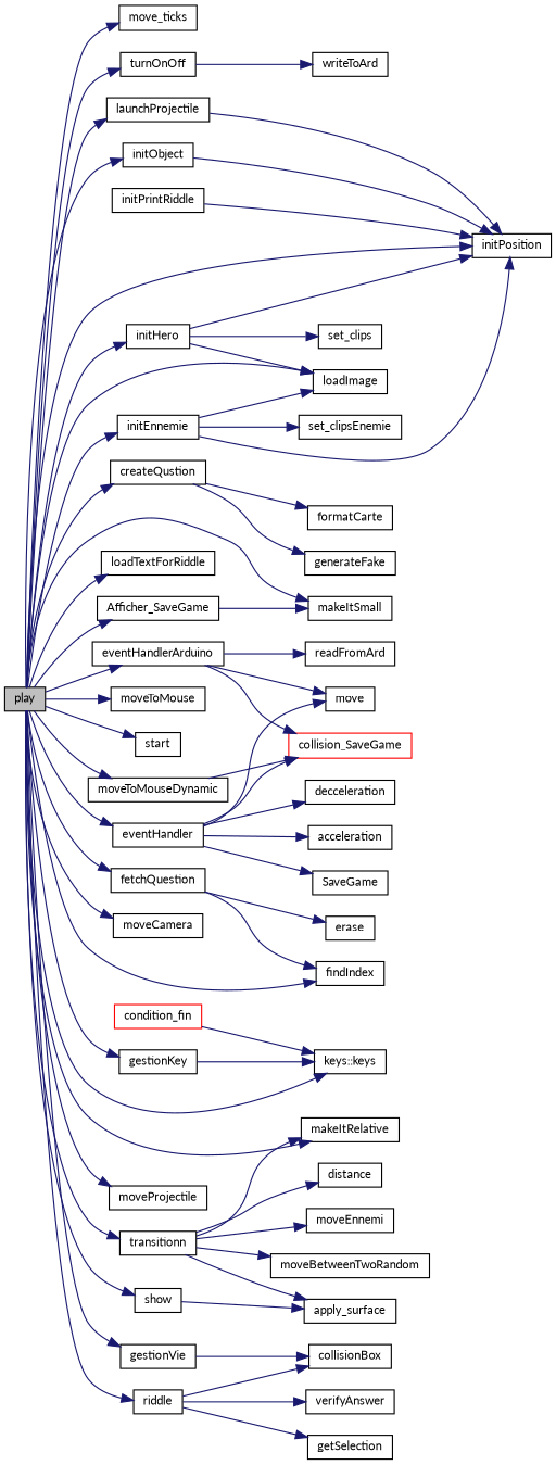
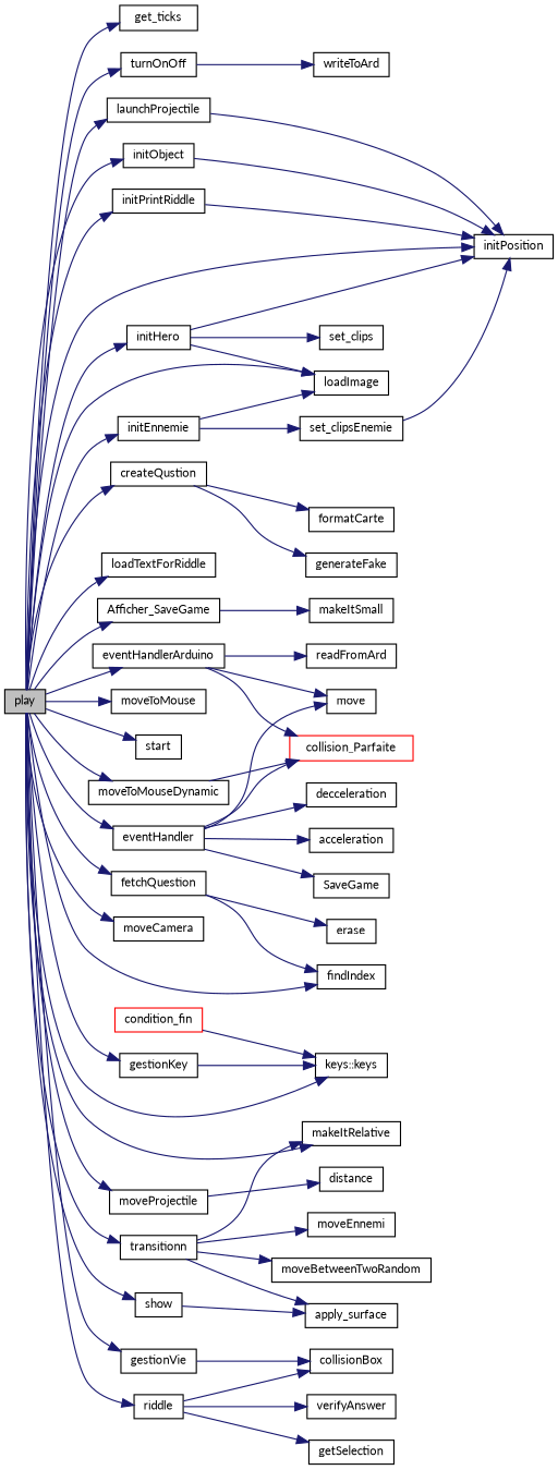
  digraph {
    fontname=Lato
    rankdir=LR
    node [color=black fillcolor=white fontname=Lato fontsize=10 shape=record style=filled]
    edge [color=midnightblue fontname=Lato fontsize=10 labelfontname=Roboto labelfontsize=10 style=solid]
    n1 [fillcolor=grey75 fontcolor=black height=0.2 label=play width=0.4]
    n2 [height=0.2 label=initPosition width=0.4]
    n3 [height=0.2 label="keys::keys" width=0.4]
    n4 [height=0.2 label=initEnnemie width=0.4]
    n5 [height=0.2 label=loadImage width=0.4]
    n6 [height=0.2 label=launchProjectile width=0.4]
    n7 [height=0.2 label=initHero width=0.4]
    n8 [height=0.2 label=initObject width=0.4]
    n9 [height=0.2 label=fetchQuestion width=0.4]
    n10 [height=0.2 label=loadTextForRiddle width=0.4]
    n11 [height=0.2 label=initPrintRiddle width=0.4]
    n12 [height=0.2 label=createQustion width=0.4]
    n13 [height=0.2 label=moveToMouse width=0.4]
    n14 [height=0.2 label=start width=0.4]
    n15 [height=0.2 label=eventHandlerArduino width=0.4]
    n16 [height=0.2 label=eventHandler width=0.4]
    n17 [height=0.2 label=moveToMouseDynamic width=0.4]
    n18 [height=0.2 label=moveCamera width=0.4]
    n19 [height=0.2 label=gestionVie width=0.4]
    n20 [height=0.2 label=makeItRelative width=0.4]
    n21 [height=0.2 label=moveProjectile width=0.4]
    n22 [height=0.2 label=Afficher_SaveGame width=0.4]
    n23 [height=0.2 label=transitionn width=0.4]
    n24 [height=0.2 label=show width=0.4]
    n25 [height=0.2 label=riddle width=0.4]
    n26 [height=0.2 label=turnOnOff width=0.4]
    n27 [height=0.2 label=gestionKey width=0.4]
-   n28 [height=0.2 label=move_ticks width=0.4]
+   n28 [height=0.2 label=get_ticks width=0.4]
    n29 [height=0.2 label=findIndex width=0.4]
    n30 [height=0.2 label=set_clipsEnemie width=0.4]
    n31 [height=0.2 label=set_clips width=0.4]
    n32 [height=0.2 label=erase width=0.4]
    n33 [height=0.2 label=generateFake width=0.4]
    n34 [height=0.2 label=formatCarte width=0.4]
    n35 [height=0.2 label=readFromArd width=0.4]
-   n36 [color=red height=0.2 label=collision_SaveGame width=0.4]
+   n36 [color=red height=0.2 label=collision_Parfaite width=0.4]
    n37 [height=0.2 label=move width=0.4]
    n38 [height=0.2 label=acceleration width=0.4]
    n39 [height=0.2 label=SaveGame width=0.4]
    n40 [height=0.2 label=decceleration width=0.4]
    n41 [height=0.2 label=collisionBox width=0.4]
    n42 [height=0.2 label=makeItSmall width=0.4]
    n43 [height=0.2 label=distance width=0.4]
    n44 [height=0.2 label=moveBetweenTwoRandom width=0.4]
    n45 [height=0.2 label=moveEnnemi width=0.4]
    n46 [height=0.2 label=apply_surface width=0.4]
    n47 [height=0.2 label=getSelection width=0.4]
    n48 [height=0.2 label=verifyAnswer width=0.4]
    n49 [height=0.2 label=writeToArd width=0.4]
    n50 [color=red height=0.2 label=condition_fin width=0.4]
    n1 -> n2
    n1 -> n3
    n1 -> n4
    n1 -> n5
    n1 -> n6
    n1 -> n7
    n1 -> n8
    n1 -> n9
    n1 -> n10
-   n1 -> n42
+   n1 -> n11
    n1 -> n12
    n1 -> n13
    n1 -> n14
    n1 -> n15
    n1 -> n16
    n1 -> n17
    n1 -> n18
    n1 -> n19
    n1 -> n20
    n1 -> n21
    n1 -> n22
    n1 -> n23
    n1 -> n24
    n1 -> n25
    n1 -> n26
    n1 -> n27
    n1 -> n28
    n1 -> n29
-   n4 -> n2
+   n30 -> n2
    n4 -> n5
    n4 -> n30
    n6 -> n2
    n7 -> n2
    n7 -> n5
    n7 -> n31
    n8 -> n2
    n9 -> n29
    n9 -> n32
    n11 -> n2
    n12 -> n33
    n12 -> n34
    n15 -> n35
    n15 -> n36
    n15 -> n37
    n16 -> n36
    n16 -> n37
    n16 -> n38
    n16 -> n39
    n16 -> n40
    n17 -> n36
    n19 -> n41
    n22 -> n42
    n23 -> n20
-   n23 -> n43
+   n21 -> n43
    n23 -> n44
    n23 -> n45
    n23 -> n46
    n24 -> n46
    n25 -> n41
    n25 -> n47
    n25 -> n48
    n26 -> n49
    n27 -> n3
    n50 -> n3
  }
